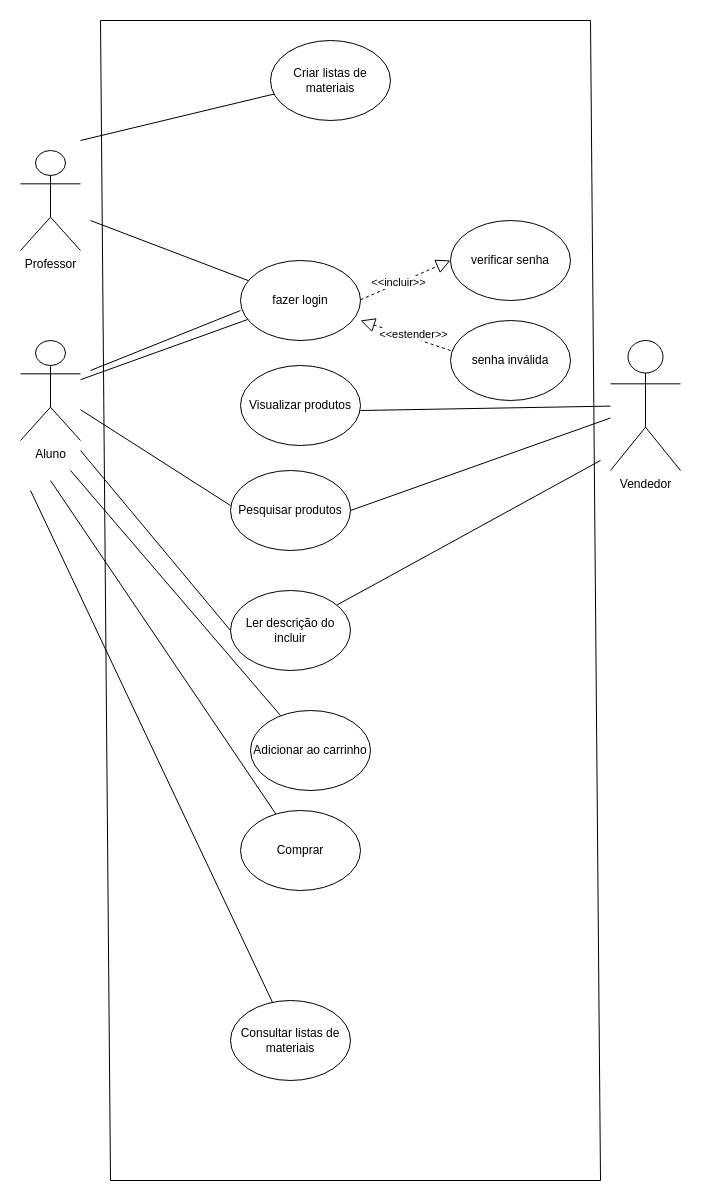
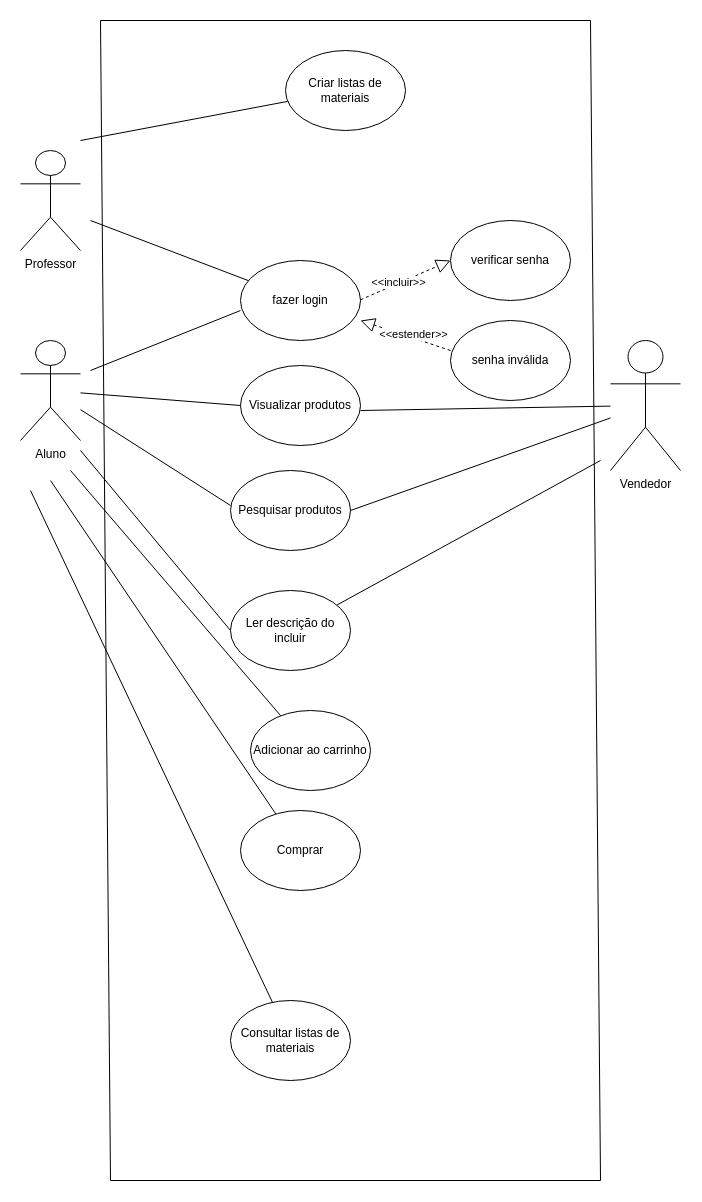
  <mxCell id="0" />
  <mxCell id="1" parent="0" />
  <mxCell id="2" value="Aluno" style="shape=umlActor;verticalLabelPosition=bottom;verticalAlign=top;html=1;outlineConnect=0;" parent="1" vertex="1"><mxGeometry x="20" y="340" width="60" height="100" as="geometry" /></mxCell>
  <mxCell id="3" value="Vendedor" style="shape=umlActor;verticalLabelPosition=bottom;verticalAlign=top;html=1;outlineConnect=0;" parent="1" vertex="1"><mxGeometry x="610" y="340" width="70" height="130" as="geometry" /></mxCell>
  <mxCell id="4" value="" style="endArrow=none;html=1;rounded=0;" parent="1" edge="1"><mxGeometry width="50" height="50" relative="1" as="geometry"><mxPoint x="90" y="370" as="sourcePoint" /><mxPoint x="240" y="310" as="targetPoint" /></mxGeometry></mxCell>
  <mxCell id="5" style="rounded=0;orthogonalLoop=1;jettySize=auto;html=1;endArrow=none;endFill=0;" edge="1" parent="1" source="6"><mxGeometry relative="1" as="geometry"><mxPoint x="90" y="220" as="targetPoint" /></mxGeometry></mxCell>
  <mxCell id="6" value="fazer login" style="ellipse;whiteSpace=wrap;html=1;" parent="1" vertex="1"><mxGeometry x="240" y="260" width="120" height="80" as="geometry" /></mxCell>
  <mxCell id="7" value="" style="endArrow=block;dashed=1;endFill=0;endSize=12;html=1;rounded=0;" parent="1" edge="1"><mxGeometry width="160" relative="1" as="geometry"><mxPoint x="360" y="299.29" as="sourcePoint" /><mxPoint x="450" y="260" as="targetPoint" /></mxGeometry></mxCell>
  <mxCell id="8" value="&amp;lt;&amp;lt;incluir&amp;gt;&amp;gt;" style="edgeLabel;html=1;align=center;verticalAlign=middle;resizable=0;points=[];" parent="7" vertex="1" connectable="0"><mxGeometry x="-0.155" y="1" relative="1" as="geometry"><mxPoint as="offset" /></mxGeometry></mxCell>
  <mxCell id="9" value="" style="endArrow=block;dashed=1;endFill=0;endSize=12;html=1;rounded=0;entryX=1;entryY=0.75;entryDx=0;entryDy=0;entryPerimeter=0;" parent="1" target="6" edge="1"><mxGeometry width="160" relative="1" as="geometry"><mxPoint x="450" y="350" as="sourcePoint" /><mxPoint x="440" y="340" as="targetPoint" /></mxGeometry></mxCell>
  <mxCell id="10" value="&amp;lt;&amp;lt;estender&amp;gt;&amp;gt;" style="edgeLabel;html=1;align=center;verticalAlign=middle;resizable=0;points=[];" parent="9" vertex="1" connectable="0"><mxGeometry x="-0.129" y="-4" relative="1" as="geometry"><mxPoint as="offset" /></mxGeometry></mxCell>
  <mxCell id="11" value="Visualizar produtos" style="ellipse;whiteSpace=wrap;html=1;" parent="1" vertex="1"><mxGeometry x="240" y="365" width="120" height="80" as="geometry" /></mxCell>
  <mxCell id="12" value="Pesquisar produtos" style="ellipse;whiteSpace=wrap;html=1;" parent="1" vertex="1"><mxGeometry x="230" y="470" width="120" height="80" as="geometry" /></mxCell>
- <mxCell id="13" value="" style="endArrow=none;html=1;rounded=0;" parent="1" source="2" target="6" edge="1"><mxGeometry width="50" height="50" relative="1" as="geometry"><mxPoint x="140" y="400" as="sourcePoint" /><mxPoint x="220" y="365" as="targetPoint" /></mxGeometry></mxCell>
+ <mxCell id="13" value="" style="endArrow=none;html=1;rounded=0;entryX=0;entryY=0.5;entryDx=0;entryDy=0;" parent="1" source="2" target="11" edge="1"><mxGeometry width="50" height="50" relative="1" as="geometry"><mxPoint x="140" y="400" as="sourcePoint" /><mxPoint x="220" y="365" as="targetPoint" /></mxGeometry></mxCell>
  <mxCell id="14" value="" style="endArrow=none;html=1;rounded=0;" parent="1" target="3" edge="1"><mxGeometry width="50" height="50" relative="1" as="geometry"><mxPoint x="360" y="410" as="sourcePoint" /><mxPoint x="580" y="430" as="targetPoint" /></mxGeometry></mxCell>
  <mxCell id="15" value="verificar senha" style="ellipse;whiteSpace=wrap;html=1;" parent="1" vertex="1"><mxGeometry x="450" y="220" width="120" height="80" as="geometry" /></mxCell>
  <mxCell id="16" value="senha inválida" style="ellipse;whiteSpace=wrap;html=1;" parent="1" vertex="1"><mxGeometry x="450" y="320" width="120" height="80" as="geometry" /></mxCell>
  <mxCell id="17" value="" style="endArrow=none;html=1;rounded=0;entryX=0;entryY=0.5;entryDx=0;entryDy=0;" parent="1" source="2" edge="1"><mxGeometry width="50" height="50" relative="1" as="geometry"><mxPoint x="120" y="440" as="sourcePoint" /><mxPoint x="230" y="505" as="targetPoint" /></mxGeometry></mxCell>
  <mxCell id="18" value="" style="endArrow=none;html=1;rounded=0;" parent="1" target="3" edge="1"><mxGeometry width="50" height="50" relative="1" as="geometry"><mxPoint x="350" y="510" as="sourcePoint" /><mxPoint x="570" y="470" as="targetPoint" /></mxGeometry></mxCell>
  <mxCell id="19" style="rounded=0;orthogonalLoop=1;jettySize=auto;html=1;exitX=0;exitY=0.5;exitDx=0;exitDy=0;endArrow=none;endFill=0;" parent="1" source="21" edge="1"><mxGeometry relative="1" as="geometry"><mxPoint x="80" y="450" as="targetPoint" /><mxPoint x="220" y="620" as="sourcePoint" /></mxGeometry></mxCell>
  <mxCell id="20" style="rounded=0;orthogonalLoop=1;jettySize=auto;html=1;endArrow=none;endFill=0;" parent="1" source="21" edge="1"><mxGeometry relative="1" as="geometry"><mxPoint x="600" y="460" as="targetPoint" /></mxGeometry></mxCell>
  <mxCell id="21" value="Ler descrição do incluir" style="ellipse;whiteSpace=wrap;html=1;" parent="1" vertex="1"><mxGeometry x="230" y="590" width="120" height="80" as="geometry" /></mxCell>
  <mxCell id="22" style="rounded=0;orthogonalLoop=1;jettySize=auto;html=1;endArrow=none;endFill=0;" parent="1" source="23" edge="1"><mxGeometry relative="1" as="geometry"><mxPoint x="70" y="470" as="targetPoint" /></mxGeometry></mxCell>
  <mxCell id="23" value="Adicionar ao carrinho" style="ellipse;whiteSpace=wrap;html=1;" parent="1" vertex="1"><mxGeometry x="250" y="710" width="120" height="80" as="geometry" /></mxCell>
  <mxCell id="24" style="rounded=0;orthogonalLoop=1;jettySize=auto;html=1;endArrow=none;endFill=0;" parent="1" source="25" edge="1"><mxGeometry relative="1" as="geometry"><mxPoint x="50" y="480" as="targetPoint" /></mxGeometry></mxCell>
  <mxCell id="25" value="Comprar" style="ellipse;whiteSpace=wrap;html=1;" parent="1" vertex="1"><mxGeometry x="240" y="810" width="120" height="80" as="geometry" /></mxCell>
  <mxCell id="26" value="" style="endArrow=none;html=1;rounded=0;" parent="1" edge="1"><mxGeometry width="50" height="50" relative="1" as="geometry"><mxPoint x="110" y="1180" as="sourcePoint" /><mxPoint x="100" y="20" as="targetPoint" /></mxGeometry></mxCell>
  <mxCell id="27" value="" style="endArrow=none;html=1;rounded=0;" parent="1" edge="1"><mxGeometry width="50" height="50" relative="1" as="geometry"><mxPoint x="600" y="1180" as="sourcePoint" /><mxPoint x="590" y="20" as="targetPoint" /></mxGeometry></mxCell>
  <mxCell id="28" value="" style="endArrow=none;html=1;rounded=0;" parent="1" edge="1"><mxGeometry width="50" height="50" relative="1" as="geometry"><mxPoint x="100" y="20" as="sourcePoint" /><mxPoint x="590" y="20" as="targetPoint" /></mxGeometry></mxCell>
  <mxCell id="29" value="" style="endArrow=none;html=1;rounded=0;" parent="1" edge="1"><mxGeometry width="50" height="50" relative="1" as="geometry"><mxPoint x="110" y="1180" as="sourcePoint" /><mxPoint x="600" y="1180" as="targetPoint" /></mxGeometry></mxCell>
  <mxCell id="30" style="rounded=0;orthogonalLoop=1;jettySize=auto;html=1;endArrow=none;endFill=0;" edge="1" parent="1" source="31"><mxGeometry relative="1" as="geometry"><mxPoint x="30" y="490" as="targetPoint" /></mxGeometry></mxCell>
  <mxCell id="31" value="Consultar listas de materiais" style="ellipse;whiteSpace=wrap;html=1;" vertex="1" parent="1"><mxGeometry x="230" y="1000" width="120" height="80" as="geometry" /></mxCell>
  <mxCell id="32" value="Professor" style="shape=umlActor;verticalLabelPosition=bottom;verticalAlign=top;html=1;outlineConnect=0;" vertex="1" parent="1"><mxGeometry x="20" y="150" width="60" height="100" as="geometry" /></mxCell>
  <mxCell id="33" style="rounded=0;orthogonalLoop=1;jettySize=auto;html=1;endArrow=none;endFill=0;" edge="1" parent="1" source="34"><mxGeometry relative="1" as="geometry"><mxPoint x="80" y="140" as="targetPoint" /></mxGeometry></mxCell>
- <mxCell id="34" value="Criar listas de materiais" style="ellipse;whiteSpace=wrap;html=1;" vertex="1" parent="1"><mxGeometry x="270" y="40" width="120" height="80" as="geometry" /></mxCell>
+ <mxCell id="34" value="Criar listas de materiais" style="ellipse;whiteSpace=wrap;html=1;" vertex="1" parent="1"><mxGeometry x="285" y="50" width="120" height="80" as="geometry" /></mxCell>
